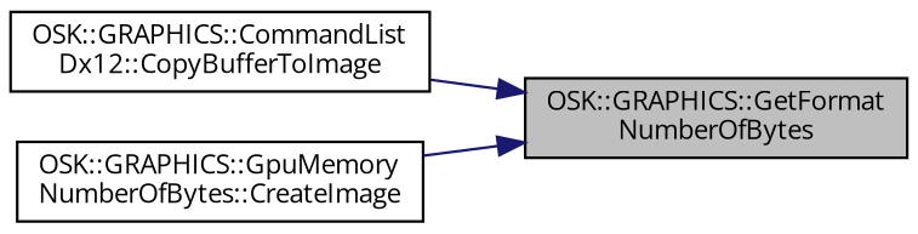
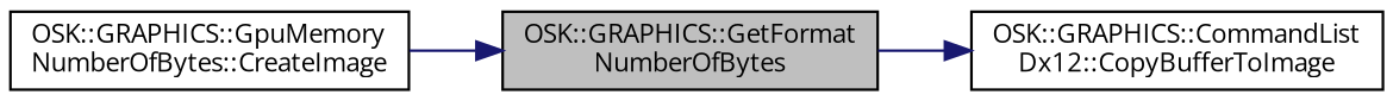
  digraph {
    fontname="Open Sans"
    rankdir=RL
    node [color=black fillcolor=white fontname="Open Sans" fontsize=10 shape=record style=filled]
    edge [color=midnightblue dir=back fontname="Open Sans" fontsize=10 labelfontname=Helvetica labelfontsize=10 style=solid]
    n1 [fillcolor=grey75 fontcolor=black height=0.2 label="OSK::GRAPHICS::GetFormat\lNumberOfBytes" width=0.4]
    n2 [height=0.2 label="OSK::GRAPHICS::CommandList\lDx12::CopyBufferToImage" width=0.4]
    n3 [height=0.2 label="OSK::GRAPHICS::GpuMemory\lNumberOfBytes::CreateImage" width=0.4]
-   n1 -> n2
+   n2 -> n1
    n1 -> n3
  }
